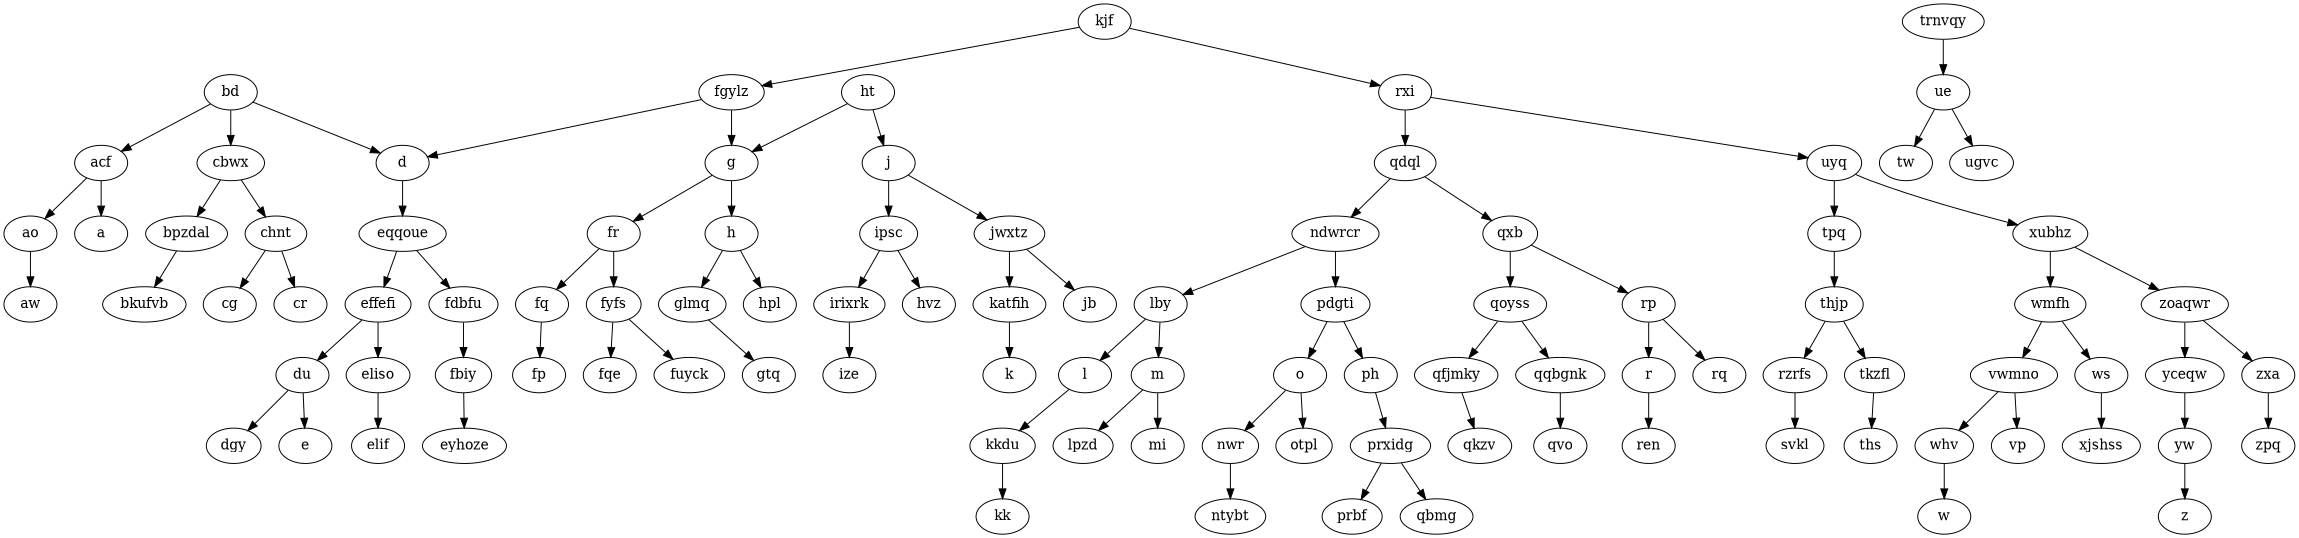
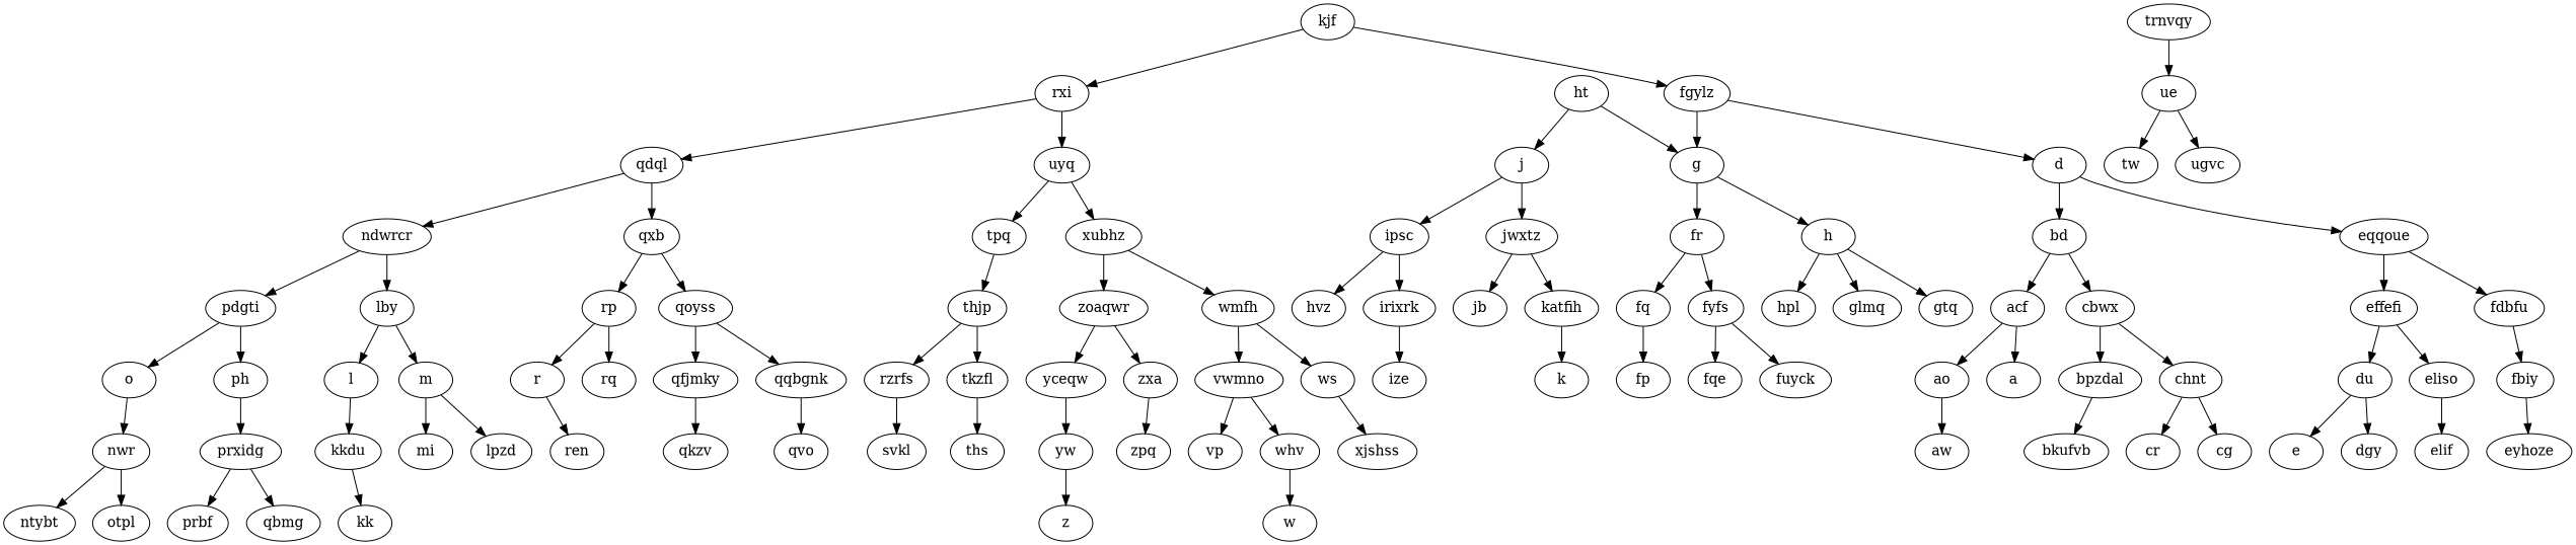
  digraph {
    ao
    aw
    acf
    a
    bpzdal
    bkufvb
    chnt
    cg
    cr
    cbwx
    bd
    du
    dgy
    e
    eliso
    elif
    effefi
    fbiy
    eyhoze
    fdbfu
    eqqoue
    d
    fq
    fp
    fyfs
    fqe
    fuyck
    fr
    glmq
    gtq
    h
    hpl
    g
    irixrk
    ize
    ipsc
    hvz
    katfih
    k
    jwxtz
    jb
    j
    ht
    fgylz
    kkdu
    kk
    l
    m
    lpzd
    mi
    lby
    nwr
    ntybt
    o
    otpl
    prxidg
    prbf
    qbmg
    ph
    pdgti
    ndwrcr
    qfjmky
    qkzv
    qqbgnk
    qvo
    qoyss
    r
    ren
    rp
    rq
    qxb
    qdql
    rzrfs
    svkl
    tkzfl
    ths
    thjp
    ue
    tw
    ugvc
    trnvqy
    tpq
    whv
    w
    vwmno
    vp
    ws
    xjshss
    wmfh
    yw
    z
    yceqw
    zxa
    zpq
    zoaqwr
    xubhz
    uyq
    rxi
    kjf
    ao -> aw
    acf -> ao
    acf -> a
    bpzdal -> bkufvb
    chnt -> cg
    chnt -> cr
    cbwx -> bpzdal
    cbwx -> chnt
    bd -> acf
    bd -> cbwx
    du -> dgy
    du -> e
    eliso -> elif
    effefi -> du
    effefi -> eliso
    fbiy -> eyhoze
    fdbfu -> fbiy
    eqqoue -> effefi
    eqqoue -> fdbfu
-   bd -> d
+   d -> bd
    d -> eqqoue
    fq -> fp
    fyfs -> fqe
    fyfs -> fuyck
    fr -> fq
    fr -> fyfs
-   glmq -> gtq
+   h -> gtq
    h -> glmq
    h -> hpl
    g -> fr
    g -> h
    irixrk -> ize
    ipsc -> irixrk
    ipsc -> hvz
    katfih -> k
    jwxtz -> katfih
    jwxtz -> jb
    j -> ipsc
    j -> jwxtz
    ht -> g
    ht -> j
    fgylz -> d
    fgylz -> g
    kkdu -> kk
    l -> kkdu
    m -> lpzd
    m -> mi
    lby -> l
    lby -> m
    nwr -> ntybt
    o -> nwr
-   o -> otpl
+   nwr -> otpl
    prxidg -> prbf
    prxidg -> qbmg
    ph -> prxidg
    pdgti -> o
    pdgti -> ph
    ndwrcr -> lby
    ndwrcr -> pdgti
    qfjmky -> qkzv
    qqbgnk -> qvo
    qoyss -> qfjmky
    qoyss -> qqbgnk
    r -> ren
    rp -> r
    rp -> rq
    qxb -> qoyss
    qxb -> rp
    qdql -> ndwrcr
    qdql -> qxb
    rzrfs -> svkl
    tkzfl -> ths
    thjp -> rzrfs
    thjp -> tkzfl
    ue -> tw
    ue -> ugvc
    trnvqy -> ue
    tpq -> thjp
    whv -> w
    vwmno -> whv
    vwmno -> vp
    ws -> xjshss
    wmfh -> vwmno
    wmfh -> ws
    yw -> z
    yceqw -> yw
    zxa -> zpq
    zoaqwr -> yceqw
    zoaqwr -> zxa
    xubhz -> wmfh
    xubhz -> zoaqwr
    uyq -> tpq
    uyq -> xubhz
    rxi -> qdql
    rxi -> uyq
    kjf -> fgylz
    kjf -> rxi
  }
